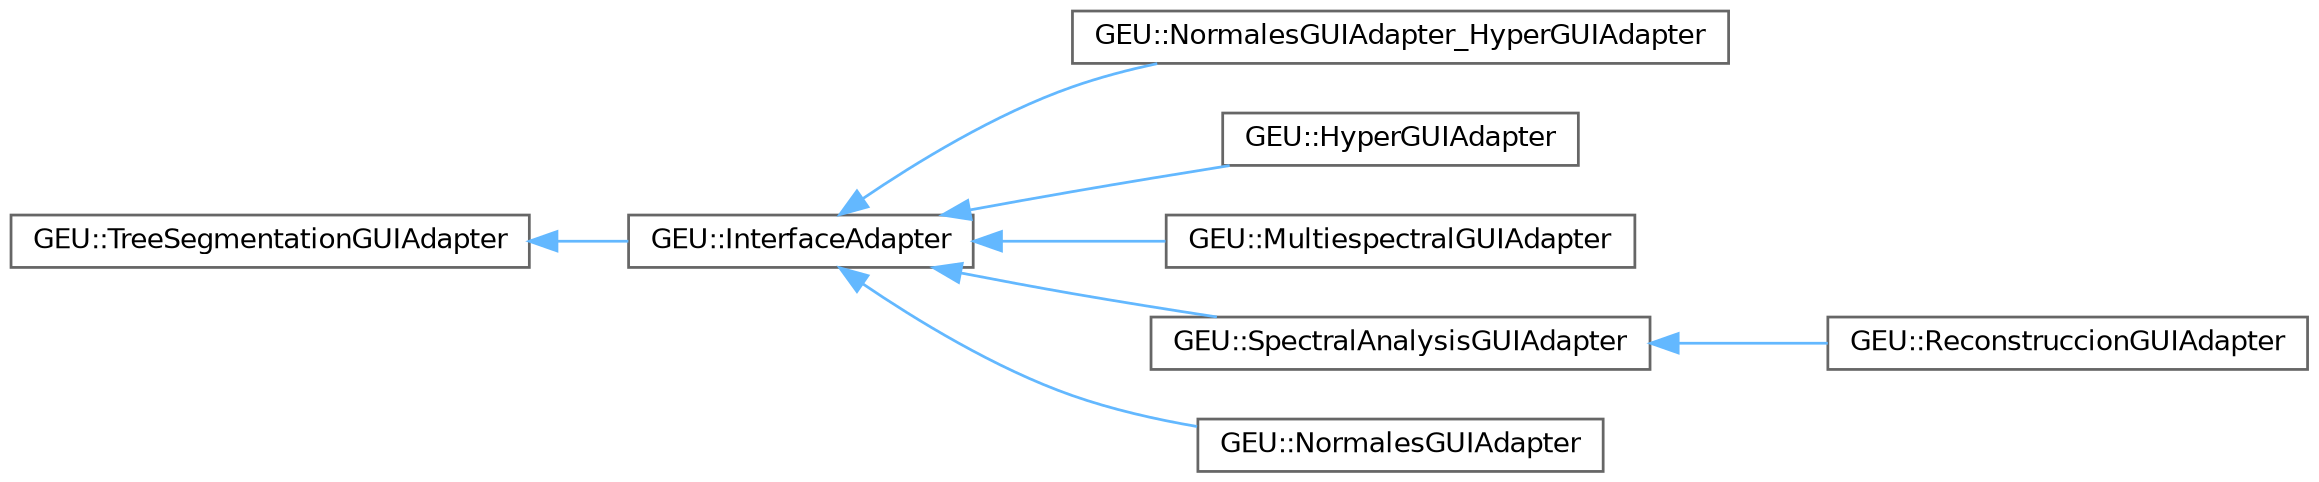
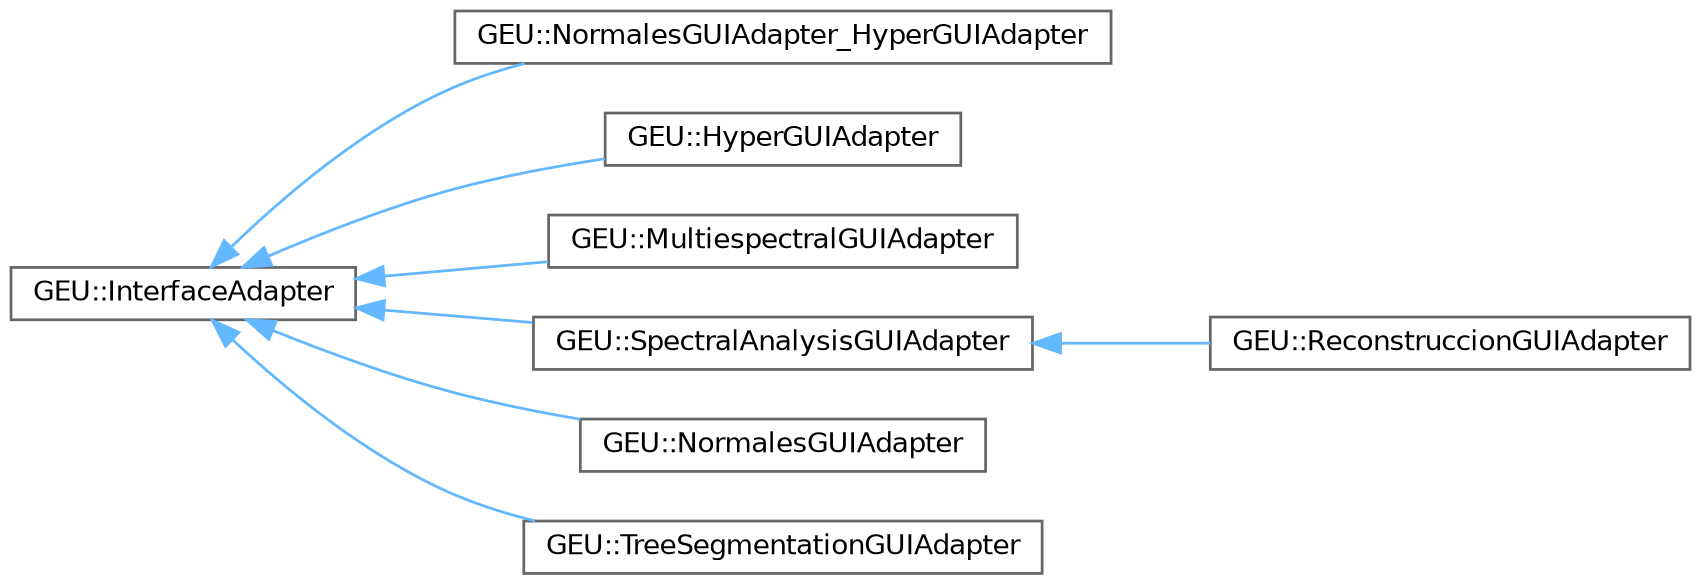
  digraph {
    rankdir=LR
    node [color=grey40 fillcolor=white fontname=Helvetica fontsize=10 shape=box style=filled]
    edge [color=steelblue1 dir=back fontname=Helvetica fontsize=10 labelfontname=Helvetica labelfontsize=10 style=solid]
    n1 [height=0.2 label="GEU::InterfaceAdapter" width=0.4]
    n2 [height=0.2 label="GEU::NormalesGUIAdapter_HyperGUIAdapter" width=0.4]
    n3 [height=0.2 label="GEU::HyperGUIAdapter" width=0.4]
    n4 [height=0.2 label="GEU::MultiespectralGUIAdapter" width=0.4]
    n5 [height=0.2 label="GEU::SpectralAnalysisGUIAdapter" width=0.4]
    n6 [height=0.2 label="GEU::NormalesGUIAdapter" width=0.4]
    n7 [height=0.2 label="GEU::TreeSegmentationGUIAdapter" width=0.4]
    n8 [height=0.2 label="GEU::ReconstruccionGUIAdapter" width=0.4]
    n1 -> n2
    n1 -> n3
    n1 -> n4
    n1 -> n5
    n1 -> n6
-   n7 -> n1
+   n1 -> n7
    n5 -> n8
  }
